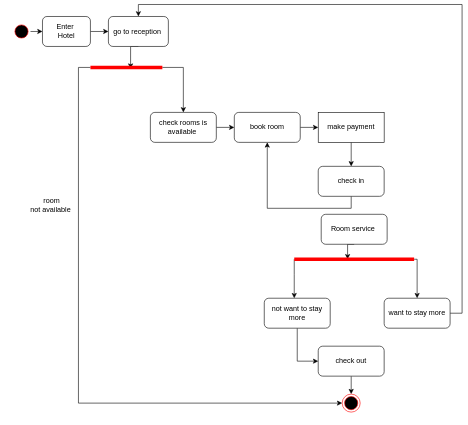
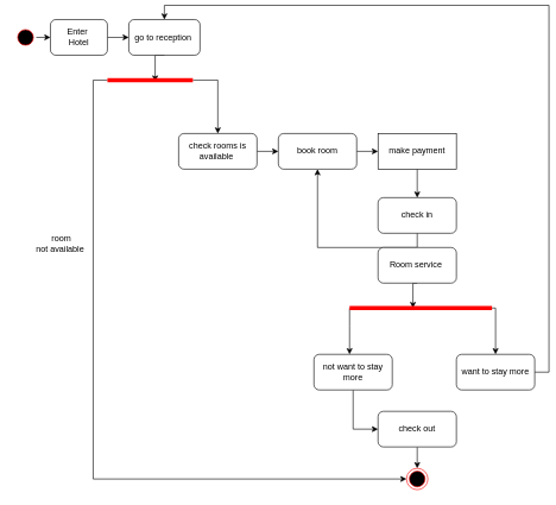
  <mxCell id="0" />
  <mxCell id="1" parent="0" />
  <mxCell id="2" style="edgeStyle=orthogonalEdgeStyle;rounded=0;orthogonalLoop=1;jettySize=auto;html=1;exitX=0.5;exitY=1;exitDx=0;exitDy=0;entryX=0.558;entryY=0.7;entryDx=0;entryDy=0;entryPerimeter=0;" edge="1" parent="1" source="3" target="18"><mxGeometry relative="1" as="geometry" /></mxCell>
  <mxCell id="3" value="go to reception&amp;nbsp;" style="rounded=1;whiteSpace=wrap;html=1;" vertex="1" parent="1"><mxGeometry x="180" y="20" width="100" height="50" as="geometry" /></mxCell>
  <mxCell id="4" style="edgeStyle=orthogonalEdgeStyle;rounded=0;orthogonalLoop=1;jettySize=auto;html=1;exitX=1;exitY=0.5;exitDx=0;exitDy=0;entryX=0;entryY=0.5;entryDx=0;entryDy=0;" edge="1" parent="1" source="5" target="13"><mxGeometry relative="1" as="geometry" /></mxCell>
  <mxCell id="5" value="check rooms is available&amp;nbsp;" style="rounded=1;whiteSpace=wrap;html=1;" vertex="1" parent="1"><mxGeometry x="250" y="180" width="110" height="50" as="geometry" /></mxCell>
  <mxCell id="6" style="edgeStyle=orthogonalEdgeStyle;rounded=0;orthogonalLoop=1;jettySize=auto;html=1;exitX=0.5;exitY=1;exitDx=0;exitDy=0;entryX=0.5;entryY=0;entryDx=0;entryDy=0;" edge="1" parent="1" source="7" target="9"><mxGeometry relative="1" as="geometry" /></mxCell>
  <mxCell id="7" value="make payment" style="whiteSpace=wrap;html=1;rounded=0;" vertex="1" parent="1"><mxGeometry x="530" y="180" width="110" height="50" as="geometry" /></mxCell>
  <mxCell id="8" style="edgeStyle=orthogonalEdgeStyle;rounded=0;orthogonalLoop=1;jettySize=auto;html=1;exitX=0.5;exitY=1;exitDx=0;exitDy=0;" edge="1" parent="1" source="9" target="13"><mxGeometry relative="1" as="geometry" /></mxCell>
  <mxCell id="9" value="check in" style="rounded=1;whiteSpace=wrap;html=1;" vertex="1" parent="1"><mxGeometry x="530" y="270" width="110" height="50" as="geometry" /></mxCell>
  <mxCell id="10" style="edgeStyle=orthogonalEdgeStyle;rounded=0;orthogonalLoop=1;jettySize=auto;html=1;exitX=1;exitY=0.5;exitDx=0;exitDy=0;entryX=0;entryY=0.5;entryDx=0;entryDy=0;" edge="1" parent="1" source="11" target="30"><mxGeometry relative="1" as="geometry" /></mxCell>
  <mxCell id="11" value="" style="ellipse;html=1;shape=startState;fillColor=#000000;strokeColor=#ff0000;" vertex="1" parent="1"><mxGeometry x="20" y="30" width="30" height="30" as="geometry" /></mxCell>
  <mxCell id="12" style="edgeStyle=orthogonalEdgeStyle;rounded=0;orthogonalLoop=1;jettySize=auto;html=1;exitX=1;exitY=0.5;exitDx=0;exitDy=0;entryX=0;entryY=0.5;entryDx=0;entryDy=0;" edge="1" parent="1" source="13" target="7"><mxGeometry relative="1" as="geometry" /></mxCell>
  <mxCell id="13" value="book room" style="rounded=1;whiteSpace=wrap;html=1;" vertex="1" parent="1"><mxGeometry x="390" y="180" width="110" height="50" as="geometry" /></mxCell>
  <mxCell id="14" style="edgeStyle=orthogonalEdgeStyle;rounded=0;orthogonalLoop=1;jettySize=auto;html=1;exitX=0.5;exitY=1;exitDx=0;exitDy=0;entryX=0.5;entryY=0;entryDx=0;entryDy=0;" edge="1" parent="1" source="15" target="19"><mxGeometry relative="1" as="geometry" /></mxCell>
  <mxCell id="15" value="check out" style="rounded=1;whiteSpace=wrap;html=1;" vertex="1" parent="1"><mxGeometry x="530" y="570" width="110" height="50" as="geometry" /></mxCell>
  <mxCell id="16" style="edgeStyle=orthogonalEdgeStyle;rounded=0;orthogonalLoop=1;jettySize=auto;html=1;exitX=1;exitY=0.5;exitDx=0;exitDy=0;exitPerimeter=0;entryX=0.5;entryY=0;entryDx=0;entryDy=0;" edge="1" parent="1" source="18" target="5"><mxGeometry relative="1" as="geometry" /></mxCell>
  <mxCell id="17" style="edgeStyle=orthogonalEdgeStyle;rounded=0;orthogonalLoop=1;jettySize=auto;html=1;exitX=0;exitY=0.5;exitDx=0;exitDy=0;exitPerimeter=0;entryX=0;entryY=0.5;entryDx=0;entryDy=0;" edge="1" parent="1" source="18" target="19"><mxGeometry relative="1" as="geometry"><mxPoint x="125" y="180" as="targetPoint" /></mxGeometry></mxCell>
  <mxCell id="18" value="" style="shape=line;html=1;strokeWidth=6;strokeColor=#ff0000;" vertex="1" parent="1"><mxGeometry x="150" y="100" width="120" height="10" as="geometry" /></mxCell>
  <mxCell id="19" value="" style="ellipse;html=1;shape=endState;fillColor=#000000;strokeColor=#ff0000;" vertex="1" parent="1"><mxGeometry x="570" y="650" width="30" height="30" as="geometry" /></mxCell>
  <mxCell id="20" style="edgeStyle=orthogonalEdgeStyle;rounded=0;orthogonalLoop=1;jettySize=auto;html=1;exitX=0.5;exitY=1;exitDx=0;exitDy=0;entryX=0.445;entryY=0.5;entryDx=0;entryDy=0;entryPerimeter=0;" edge="1" parent="1" source="21" target="28"><mxGeometry relative="1" as="geometry" /></mxCell>
- <mxCell id="21" value="Room service&amp;nbsp;" style="rounded=1;whiteSpace=wrap;html=1;" vertex="1" parent="1"><mxGeometry x="535" y="350" width="110" height="50" as="geometry" /></mxCell>
+ <mxCell id="21" value="Room service&amp;nbsp;" style="rounded=1;whiteSpace=wrap;html=1;" vertex="1" parent="1"><mxGeometry x="530" y="340" width="110" height="50" as="geometry" /></mxCell>
  <mxCell id="22" style="edgeStyle=orthogonalEdgeStyle;rounded=0;orthogonalLoop=1;jettySize=auto;html=1;exitX=1;exitY=0.5;exitDx=0;exitDy=0;entryX=0.5;entryY=0;entryDx=0;entryDy=0;" edge="1" parent="1" source="23" target="3"><mxGeometry relative="1" as="geometry"><mxPoint x="750" y="330" as="targetPoint" /></mxGeometry></mxCell>
  <mxCell id="23" value="want to stay more" style="rounded=1;whiteSpace=wrap;html=1;" vertex="1" parent="1"><mxGeometry x="640" y="490" width="110" height="50" as="geometry" /></mxCell>
  <mxCell id="24" style="edgeStyle=orthogonalEdgeStyle;rounded=0;orthogonalLoop=1;jettySize=auto;html=1;exitX=0.5;exitY=1;exitDx=0;exitDy=0;entryX=0;entryY=0.5;entryDx=0;entryDy=0;" edge="1" parent="1" source="25" target="15"><mxGeometry relative="1" as="geometry" /></mxCell>
  <mxCell id="25" value="not want to stay more" style="rounded=1;whiteSpace=wrap;html=1;" vertex="1" parent="1"><mxGeometry x="440" y="490" width="110" height="50" as="geometry" /></mxCell>
  <mxCell id="26" style="edgeStyle=orthogonalEdgeStyle;rounded=0;orthogonalLoop=1;jettySize=auto;html=1;exitX=0;exitY=0.5;exitDx=0;exitDy=0;exitPerimeter=0;" edge="1" parent="1" source="28"><mxGeometry relative="1" as="geometry"><mxPoint x="490" y="490" as="targetPoint" /><Array as="points"><mxPoint x="490" y="450" /><mxPoint x="490" y="450" /></Array></mxGeometry></mxCell>
  <mxCell id="27" style="edgeStyle=orthogonalEdgeStyle;rounded=0;orthogonalLoop=1;jettySize=auto;html=1;exitX=1;exitY=0.5;exitDx=0;exitDy=0;exitPerimeter=0;entryX=0.5;entryY=0;entryDx=0;entryDy=0;" edge="1" parent="1" source="28" target="23"><mxGeometry relative="1" as="geometry"><Array as="points"><mxPoint x="695" y="425" /></Array></mxGeometry></mxCell>
  <mxCell id="28" value="" style="shape=line;html=1;strokeWidth=6;strokeColor=#ff0000;" vertex="1" parent="1"><mxGeometry x="490" y="420" width="200" height="10" as="geometry" /></mxCell>
  <mxCell id="29" style="edgeStyle=orthogonalEdgeStyle;rounded=0;orthogonalLoop=1;jettySize=auto;html=1;exitX=1;exitY=0.5;exitDx=0;exitDy=0;entryX=0;entryY=0.5;entryDx=0;entryDy=0;" edge="1" parent="1" source="30" target="3"><mxGeometry relative="1" as="geometry" /></mxCell>
  <mxCell id="30" value="Enter&amp;nbsp;&lt;br&gt;Hotel" style="rounded=1;whiteSpace=wrap;html=1;" vertex="1" parent="1"><mxGeometry x="70" y="20" width="80" height="50" as="geometry" /></mxCell>
  <mxCell id="31" value="room &lt;br&gt;not available&amp;nbsp;" style="text;html=1;align=center;verticalAlign=middle;resizable=0;points=[];autosize=1;strokeColor=none;" vertex="1" parent="1"><mxGeometry x="40" y="320" width="90" height="30" as="geometry" /></mxCell>
